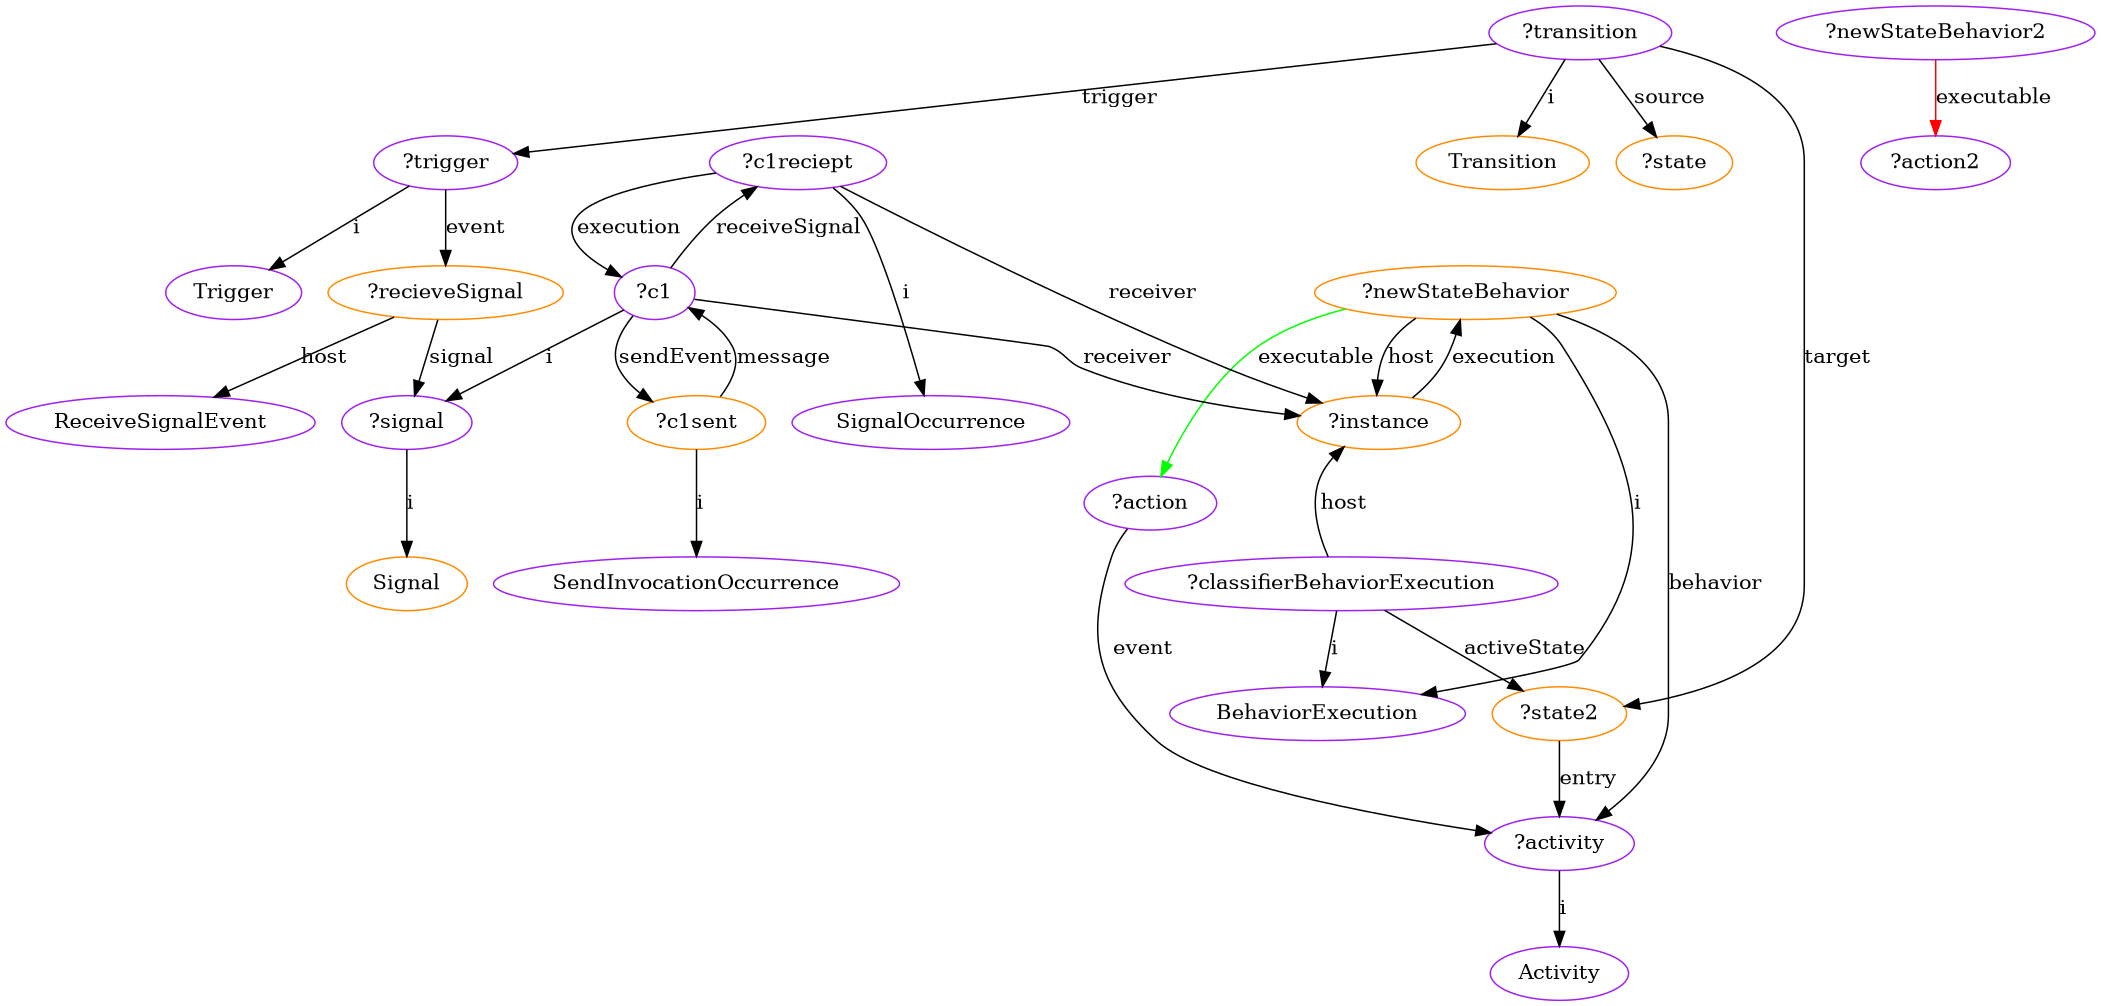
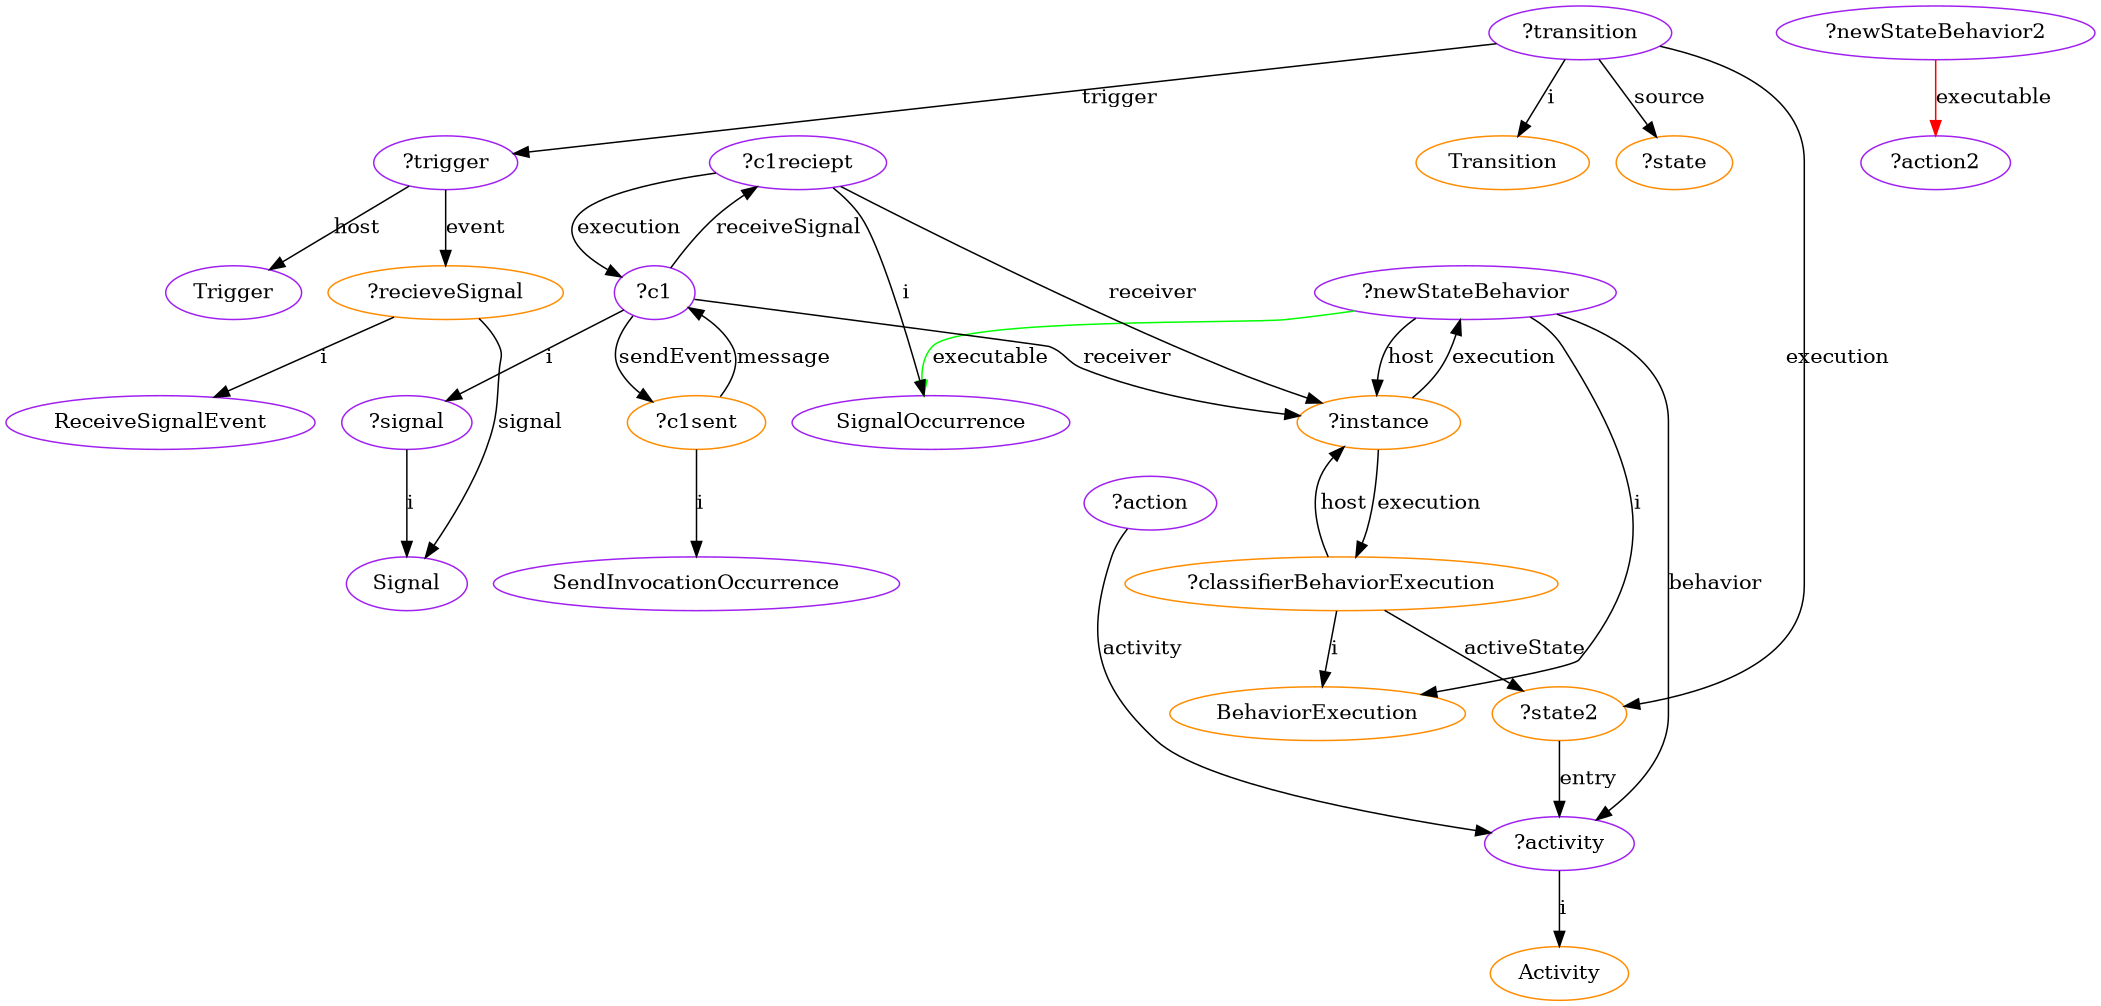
  digraph {
    node [color=purple]
    "?signal"
-   Signal [color=darkorange]
+   Signal
    "?recieveSignal" [color=darkorange]
    ReceiveSignalEvent
    "?trigger"
    Trigger
    "?transition"
    Transition [color=darkorange]
    "?state" [color=darkorange]
    "?state2" [color=darkorange]
    "?activity"
-   Activity
-   "?classifierBehaviorExecution"
-   BehaviorExecution
+   Activity [color=darkorange]
+   "?classifierBehaviorExecution" [color=darkorange]
+   BehaviorExecution [color=darkorange]
    "?instance" [color=darkorange]
-   "?newStateBehavior" [color=darkorange]
+   "?newStateBehavior"
    "?action"
    "?c1reciept"
    SignalOccurrence
    "?c1"
    "?c1sent" [color=darkorange]
    SendInvocationOccurrence
    "?newStateBehavior2"
    "?action2"
    "?signal" -> Signal [label=i]
-   "?recieveSignal" -> "?signal" [label=signal]
-   "?recieveSignal" -> ReceiveSignalEvent [label=host]
+   "?recieveSignal" -> Signal [label=signal]
+   "?recieveSignal" -> ReceiveSignalEvent [label=i]
    "?trigger" -> "?recieveSignal" [label=event]
-   "?trigger" -> Trigger [label=i]
+   "?trigger" -> Trigger [label=host]
    "?transition" -> "?trigger" [label=trigger]
    "?transition" -> Transition [label=i]
    "?transition" -> "?state" [label=source]
-   "?transition" -> "?state2" [label=target]
+   "?transition" -> "?state2" [label=execution]
    "?state2" -> "?activity" [label=entry]
    "?activity" -> Activity [label=i]
    "?classifierBehaviorExecution" -> "?state2" [label=activeState]
    "?classifierBehaviorExecution" -> BehaviorExecution [label=i]
    "?classifierBehaviorExecution" -> "?instance" [label=host]
+   "?instance" -> "?classifierBehaviorExecution" [label=execution]
    "?instance" -> "?newStateBehavior" [label=execution]
    "?newStateBehavior" -> "?activity" [label=behavior]
    "?newStateBehavior" -> BehaviorExecution [label=i]
    "?newStateBehavior" -> "?instance" [label=host]
-   "?newStateBehavior" -> "?action" [color=green label=executable]
-   "?action" -> "?activity" [label=event]
+   "?newStateBehavior" -> SignalOccurrence [color=green label=executable]
+   "?action" -> "?activity" [label=activity]
    "?c1reciept" -> "?instance" [label=receiver]
    "?c1reciept" -> SignalOccurrence [label=i]
    "?c1reciept" -> "?c1" [label=execution]
    "?c1" -> "?signal" [label=i]
    "?c1" -> "?instance" [label=receiver]
    "?c1" -> "?c1reciept" [label=receiveSignal]
    "?c1" -> "?c1sent" [label=sendEvent]
    "?c1sent" -> "?c1" [label=message]
    "?c1sent" -> SendInvocationOccurrence [label=i]
    "?newStateBehavior2" -> "?action2" [color=red label=executable]
  }
